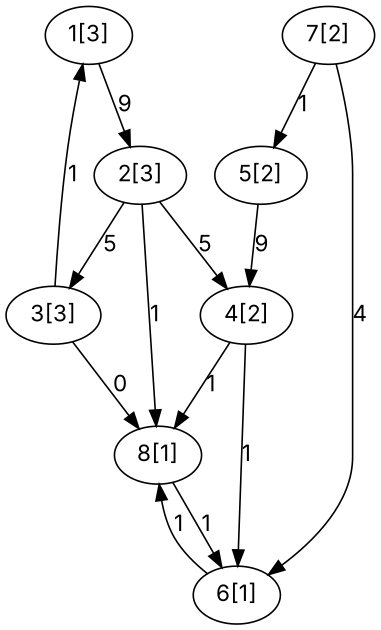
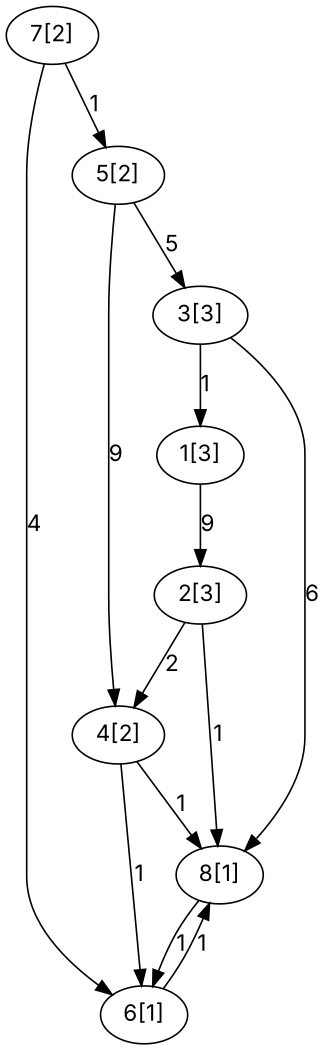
  digraph {
    fontname=Inter
    node [fontname=Inter shape=oval]
    edge [dir=forward fontname=Inter]
    n1 [label="1[3]"]
    n2 [label="2[3]"]
    n3 [label="4[2]"]
    n4 [label="8[1]"]
    n5 [label="3[3]"]
    n6 [label="6[1]"]
    n7 [label="5[2]"]
    n8 [label="7[2]"]
    n1 -> n2 [label=9]
-   n2 -> n3 [label=5]
+   n2 -> n3 [label=2]
    n2 -> n4 [label=1]
-   n2 -> n5 [label=5]
+   n7 -> n5 [label=5]
    n3 -> n4 [label=1]
    n3 -> n6 [label=1]
    n4 -> n6 [label=1]
    n5 -> n1 [label=1]
-   n5 -> n4 [label=0]
+   n5 -> n4 [label=6]
    n6 -> n4 [label=1]
    n7 -> n3 [label=9]
    n8 -> n6 [label=4]
    n8 -> n7 [label=1]
  }
